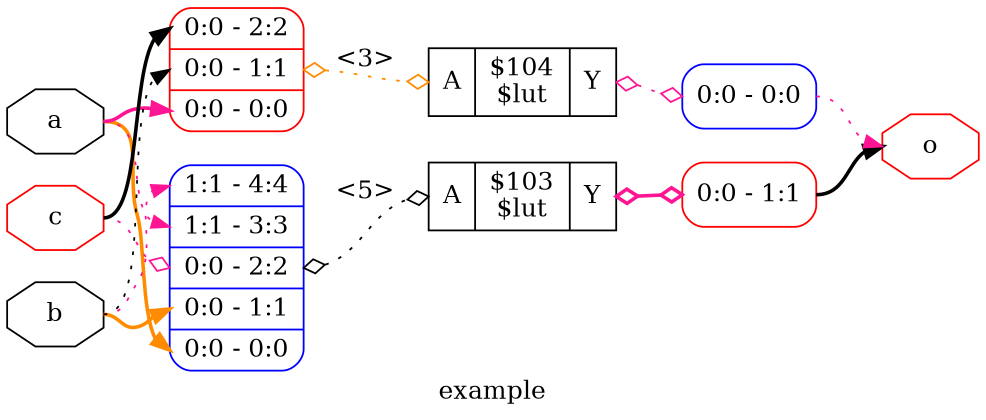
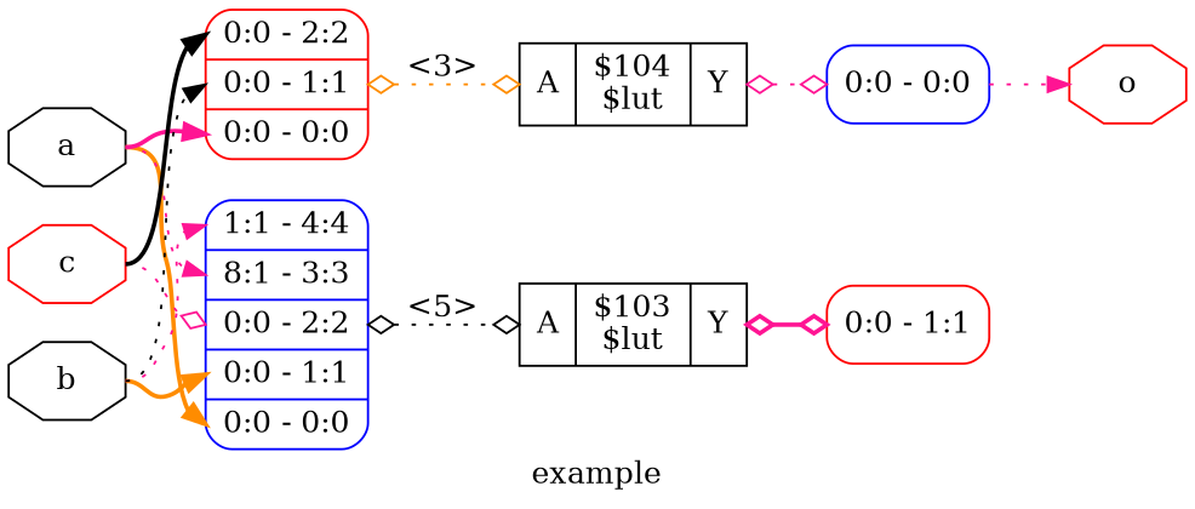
  digraph {
    label=example
    rankdir=LR
    remincross=true
    node [color=black shape=record]
    edge [color=deeppink headport=w style=dotted tailport=e]
    n1 [fontcolor=black label=a shape=octagon]
    n2 [fontcolor=black label=b shape=octagon]
    n3 [color=red fontcolor=black label=c shape=octagon]
    n4 [color=red fontcolor=black label=o shape=octagon]
-   n5 [color=blue label="<s4> 1:1 - 4:4 |<s3> 1:1 - 3:3 |<s2> 0:0 - 2:2 |<s1> 0:0 - 1:1 |<s0> 0:0 - 0:0 " style=rounded]
+   n5 [color=blue label="<s4> 1:1 - 4:4 |<s3> 8:1 - 3:3 |<s2> 0:0 - 2:2 |<s1> 0:0 - 1:1 |<s0> 0:0 - 0:0 " style=rounded]
    n6 [color=red label="<s2> 0:0 - 2:2 |<s1> 0:0 - 1:1 |<s0> 0:0 - 0:0 " style=rounded]
    n7 [label="{{<p5> A}|$103\n$lut|{<p6> Y}}"]
    n8 [label="{{<p5> A}|$104\n$lut|{<p6> Y}}"]
    n9 [color=red label="<s0> 0:0 - 1:1 " style=rounded]
    n10 [color=blue label="<s0> 0:0 - 0:0 " style=rounded]
    subgraph sub_1 {
      rank=source
      n1
      n2
      n3
    }
    subgraph sub_2 {
      rank=sink
      n4
    }
    n1 -> n5 [color=darkorange headport="s0:w" style=bold]
    n1 -> n5 [headport="s3:w"]
    n1 -> n6 [headport="s0:w" style=bold]
    n2 -> n5 [color=darkorange headport="s1:w" style=bold]
    n2 -> n5 [headport="s4:w"]
    n2 -> n6 [color=black headport="s1:w"]
    n3 -> n5 [arrowhead=odiamond headport="s2:w"]
    n3 -> n6 [color=black headport="s2:w" style=bold]
    n5 -> n7 [arrowhead=odiamond arrowtail=odiamond color=black dir=both headport="p5:w" label="<5>"]
    n6 -> n8 [arrowhead=odiamond arrowtail=odiamond color=darkorange dir=both headport="p5:w" label="<3>"]
    n7 -> n9 [arrowhead=odiamond arrowtail=odiamond dir=both style=bold tailport="p6:e"]
    n8 -> n10 [arrowhead=odiamond arrowtail=odiamond dir=both tailport="p6:e"]
-   n9 -> n4 [color=black style=bold tailport="s0:e"]
    n10 -> n4 [tailport="s0:e"]
  }
